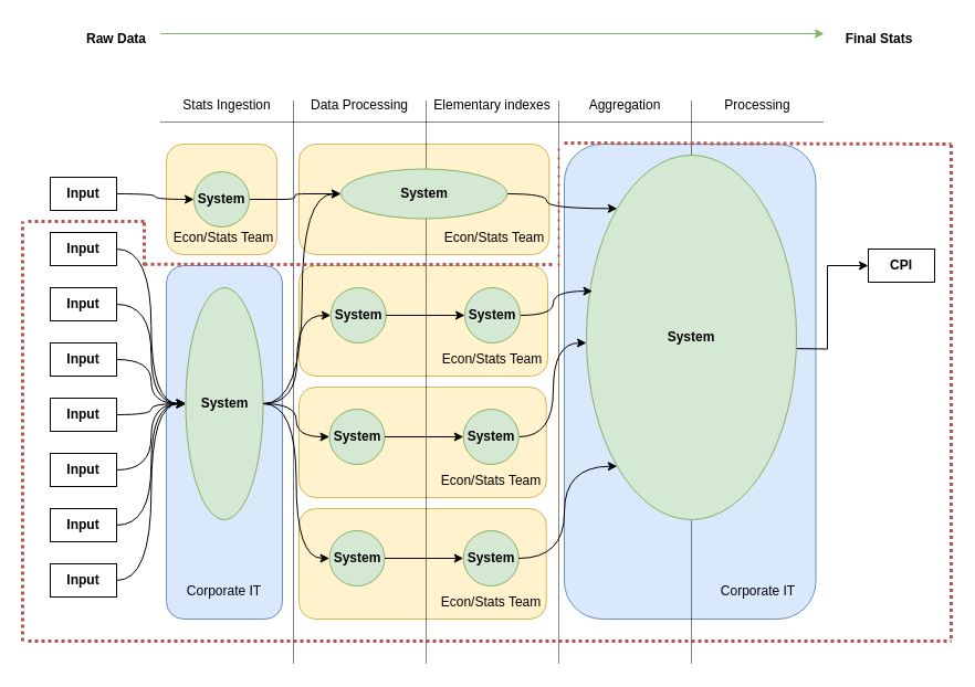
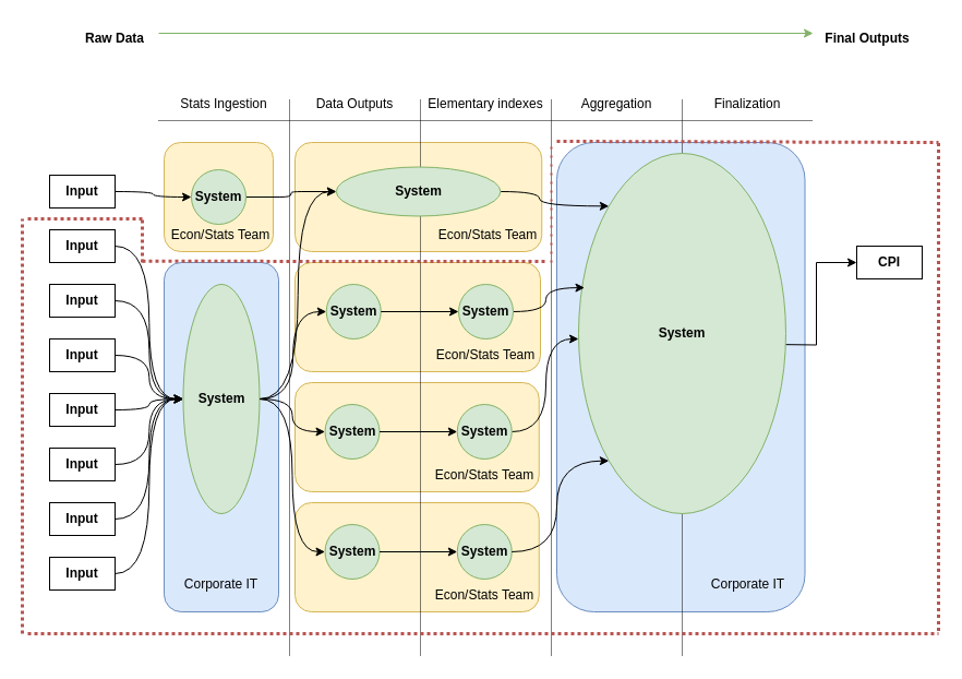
  <mxCell id="0" />
  <mxCell id="1" parent="0" />
  <mxCell id="2" value="" style="rounded=1;whiteSpace=wrap;html=1;fillColor=#dae8fc;strokeColor=#6c8ebf;" parent="1" vertex="1"><mxGeometry x="510" y="130" width="227.5" height="430" as="geometry" /></mxCell>
  <mxCell id="3" value="" style="rounded=1;whiteSpace=wrap;html=1;fillColor=#fff2cc;strokeColor=#d6b656;" parent="1" vertex="1"><mxGeometry x="270" y="130" width="226.25" height="100" as="geometry" /></mxCell>
  <mxCell id="4" value="" style="rounded=1;whiteSpace=wrap;html=1;fillColor=#fff2cc;strokeColor=#d6b656;" parent="1" vertex="1"><mxGeometry x="270" y="240" width="225" height="100" as="geometry" /></mxCell>
  <mxCell id="5" value="" style="rounded=1;whiteSpace=wrap;html=1;fillColor=#fff2cc;strokeColor=#d6b656;" parent="1" vertex="1"><mxGeometry x="270" y="460" width="223.75" height="100" as="geometry" /></mxCell>
  <mxCell id="6" value="" style="rounded=1;whiteSpace=wrap;html=1;fillColor=#fff2cc;strokeColor=#d6b656;" parent="1" vertex="1"><mxGeometry x="270" y="350" width="223.75" height="100" as="geometry" /></mxCell>
  <mxCell id="7" value="" style="rounded=1;whiteSpace=wrap;html=1;fillColor=#dae8fc;strokeColor=#6c8ebf;" parent="1" vertex="1"><mxGeometry x="150" y="240" width="105" height="320" as="geometry" /></mxCell>
  <mxCell id="8" value="" style="endArrow=none;html=1;rounded=0;strokeWidth=1;dashed=1;dashPattern=1 1;" parent="1" edge="1"><mxGeometry width="50" height="50" relative="1" as="geometry"><mxPoint x="145" y="110" as="sourcePoint" /><mxPoint x="745" y="110" as="targetPoint" /></mxGeometry></mxCell>
  <mxCell id="9" value="" style="endArrow=none;html=1;rounded=0;dashed=1;dashPattern=1 1;" parent="1" edge="1"><mxGeometry width="50" height="50" relative="1" as="geometry"><mxPoint x="265" y="600" as="sourcePoint" /><mxPoint x="265" y="90" as="targetPoint" /></mxGeometry></mxCell>
  <mxCell id="10" value="" style="endArrow=none;html=1;rounded=0;dashed=1;dashPattern=1 1;" parent="1" edge="1"><mxGeometry width="50" height="50" relative="1" as="geometry"><mxPoint x="385" y="600" as="sourcePoint" /><mxPoint x="385" y="90" as="targetPoint" /></mxGeometry></mxCell>
  <mxCell id="11" value="" style="endArrow=none;html=1;rounded=0;dashed=1;dashPattern=1 1;" parent="1" edge="1"><mxGeometry width="50" height="50" relative="1" as="geometry"><mxPoint x="505" y="600" as="sourcePoint" /><mxPoint x="505" y="90" as="targetPoint" /></mxGeometry></mxCell>
  <mxCell id="12" value="" style="endArrow=classic;html=1;rounded=0;fillColor=#d5e8d4;strokeColor=#82b366;" parent="1" edge="1"><mxGeometry width="50" height="50" relative="1" as="geometry"><mxPoint x="145" y="30" as="sourcePoint" /><mxPoint x="745" y="30" as="targetPoint" /></mxGeometry></mxCell>
  <mxCell id="13" value="&lt;b&gt;Raw Data&lt;/b&gt;" style="text;html=1;align=center;verticalAlign=middle;whiteSpace=wrap;rounded=0;" parent="1" vertex="1"><mxGeometry x="75" y="20" width="60" height="30" as="geometry" /></mxCell>
- <mxCell id="14" value="&lt;b&gt;Final Stats&lt;/b&gt;" style="text;html=1;align=center;verticalAlign=middle;whiteSpace=wrap;rounded=0;" parent="1" vertex="1"><mxGeometry x="755" y="20" width="80" height="30" as="geometry" /></mxCell>
+ <mxCell id="14" value="&lt;b&gt;Final Outputs&lt;/b&gt;" style="text;html=1;align=center;verticalAlign=middle;whiteSpace=wrap;rounded=0;" parent="1" vertex="1"><mxGeometry x="755" y="20" width="80" height="30" as="geometry" /></mxCell>
  <mxCell id="15" value="Stats Ingestion" style="text;html=1;align=center;verticalAlign=middle;whiteSpace=wrap;rounded=0;" parent="1" vertex="1"><mxGeometry x="145" y="80" width="120" height="30" as="geometry" /></mxCell>
- <mxCell id="16" value="Data Processing" style="text;html=1;align=center;verticalAlign=middle;whiteSpace=wrap;rounded=0;" parent="1" vertex="1"><mxGeometry x="265" y="80" width="120" height="30" as="geometry" /></mxCell>
+ <mxCell id="16" value="Data Outputs" style="text;html=1;align=center;verticalAlign=middle;whiteSpace=wrap;rounded=0;" parent="1" vertex="1"><mxGeometry x="265" y="80" width="120" height="30" as="geometry" /></mxCell>
  <mxCell id="17" value="Elementary indexes" style="text;html=1;align=center;verticalAlign=middle;whiteSpace=wrap;rounded=0;" parent="1" vertex="1"><mxGeometry x="385" y="75" width="120" height="40" as="geometry" /></mxCell>
  <mxCell id="18" value="" style="endArrow=none;html=1;rounded=0;dashed=1;dashPattern=1 1;" parent="1" edge="1"><mxGeometry width="50" height="50" relative="1" as="geometry"><mxPoint x="625" y="600" as="sourcePoint" /><mxPoint x="625" y="90" as="targetPoint" /></mxGeometry></mxCell>
  <mxCell id="19" value="Aggregation" style="text;html=1;align=center;verticalAlign=middle;whiteSpace=wrap;rounded=0;" parent="1" vertex="1"><mxGeometry x="505" y="80" width="120" height="30" as="geometry" /></mxCell>
- <mxCell id="20" value="Processing" style="text;html=1;align=center;verticalAlign=middle;whiteSpace=wrap;rounded=0;" parent="1" vertex="1"><mxGeometry x="625" y="80" width="120" height="30" as="geometry" /></mxCell>
+ <mxCell id="20" value="Finalization" style="text;html=1;align=center;verticalAlign=middle;whiteSpace=wrap;rounded=0;" parent="1" vertex="1"><mxGeometry x="625" y="80" width="120" height="30" as="geometry" /></mxCell>
  <mxCell id="21" style="edgeStyle=orthogonalEdgeStyle;rounded=0;orthogonalLoop=1;jettySize=auto;html=1;entryX=0;entryY=0.5;entryDx=0;entryDy=0;" parent="1" target="22" edge="1"><mxGeometry relative="1" as="geometry"><mxPoint x="710" y="315" as="sourcePoint" /></mxGeometry></mxCell>
  <mxCell id="22" value="&lt;b&gt;CPI&lt;/b&gt;" style="text;html=1;align=center;verticalAlign=middle;whiteSpace=wrap;rounded=0;strokeColor=default;" parent="1" vertex="1"><mxGeometry x="785" y="225" width="60" height="30" as="geometry" /></mxCell>
  <mxCell id="23" value="Corporate IT" style="text;html=1;align=center;verticalAlign=middle;whiteSpace=wrap;rounded=0;" parent="1" vertex="1"><mxGeometry x="160" y="520" width="85" height="30" as="geometry" /></mxCell>
  <mxCell id="24" value="&lt;b&gt;System&lt;/b&gt;" style="ellipse;whiteSpace=wrap;html=1;fillColor=#d5e8d4;strokeColor=#82b366;" parent="1" vertex="1"><mxGeometry x="530" y="140" width="190" height="330" as="geometry" /></mxCell>
  <mxCell id="25" value="Corporate IT" style="text;html=1;align=center;verticalAlign=middle;whiteSpace=wrap;rounded=0;" parent="1" vertex="1"><mxGeometry x="642.5" y="520" width="85" height="30" as="geometry" /></mxCell>
  <mxCell id="26" value="&lt;b&gt;System&lt;/b&gt;" style="ellipse;whiteSpace=wrap;html=1;aspect=fixed;fillColor=#d5e8d4;strokeColor=#82b366;" parent="1" vertex="1"><mxGeometry x="298.75" y="260" width="50" height="50" as="geometry" /></mxCell>
  <mxCell id="27" value="&lt;b&gt;System&lt;/b&gt;" style="ellipse;whiteSpace=wrap;html=1;aspect=fixed;fillColor=#d5e8d4;strokeColor=#82b366;" parent="1" vertex="1"><mxGeometry x="297.5" y="480" width="50" height="50" as="geometry" /></mxCell>
  <mxCell id="28" value="&lt;b&gt;System&lt;/b&gt;" style="ellipse;whiteSpace=wrap;html=1;aspect=fixed;fillColor=#d5e8d4;strokeColor=#82b366;" parent="1" vertex="1"><mxGeometry x="297.5" y="370" width="50" height="50" as="geometry" /></mxCell>
  <mxCell id="29" value="Econ/Stats Team" style="text;html=1;align=center;verticalAlign=middle;whiteSpace=wrap;rounded=0;" parent="1" vertex="1"><mxGeometry x="397.5" y="200" width="97.5" height="30" as="geometry" /></mxCell>
  <mxCell id="30" style="edgeStyle=orthogonalEdgeStyle;rounded=0;orthogonalLoop=1;jettySize=auto;html=1;exitX=1;exitY=0.5;exitDx=0;exitDy=0;entryX=0;entryY=0;entryDx=0;entryDy=0;curved=1;" parent="1" source="63" target="24" edge="1"><mxGeometry relative="1" as="geometry"><mxPoint x="471.25" y="175" as="sourcePoint" /></mxGeometry></mxCell>
  <mxCell id="31" value="Econ/Stats Team" style="text;html=1;align=center;verticalAlign=middle;whiteSpace=wrap;rounded=0;" parent="1" vertex="1"><mxGeometry x="396.25" y="310" width="97.5" height="30" as="geometry" /></mxCell>
  <mxCell id="32" style="edgeStyle=orthogonalEdgeStyle;rounded=0;orthogonalLoop=1;jettySize=auto;html=1;exitX=1;exitY=0.5;exitDx=0;exitDy=0;entryX=0.029;entryY=0.373;entryDx=0;entryDy=0;entryPerimeter=0;curved=1;" parent="1" source="33" target="24" edge="1"><mxGeometry relative="1" as="geometry"><mxPoint x="530" y="300" as="targetPoint" /></mxGeometry></mxCell>
  <mxCell id="33" value="&lt;b&gt;System&lt;/b&gt;" style="ellipse;whiteSpace=wrap;html=1;aspect=fixed;fillColor=#d5e8d4;strokeColor=#82b366;" parent="1" vertex="1"><mxGeometry x="420" y="260" width="50" height="50" as="geometry" /></mxCell>
  <mxCell id="34" value="Econ/Stats Team" style="text;html=1;align=center;verticalAlign=middle;whiteSpace=wrap;rounded=0;" parent="1" vertex="1"><mxGeometry x="395" y="530" width="97.5" height="30" as="geometry" /></mxCell>
  <mxCell id="35" value="&lt;b&gt;System&lt;/b&gt;" style="ellipse;whiteSpace=wrap;html=1;aspect=fixed;fillColor=#d5e8d4;strokeColor=#82b366;" parent="1" vertex="1"><mxGeometry x="418.75" y="480" width="50" height="50" as="geometry" /></mxCell>
  <mxCell id="36" value="Econ/Stats Team" style="text;html=1;align=center;verticalAlign=middle;whiteSpace=wrap;rounded=0;" parent="1" vertex="1"><mxGeometry x="395" y="420" width="97.5" height="30" as="geometry" /></mxCell>
  <mxCell id="37" style="edgeStyle=orthogonalEdgeStyle;rounded=0;orthogonalLoop=1;jettySize=auto;html=1;exitX=1;exitY=0.5;exitDx=0;exitDy=0;curved=1;" parent="1" source="38" edge="1"><mxGeometry relative="1" as="geometry"><mxPoint x="530" y="310" as="targetPoint" /><Array as="points"><mxPoint x="500" y="395" /><mxPoint x="500" y="310" /></Array></mxGeometry></mxCell>
  <mxCell id="38" value="&lt;b&gt;System&lt;/b&gt;" style="ellipse;whiteSpace=wrap;html=1;aspect=fixed;fillColor=#d5e8d4;strokeColor=#82b366;" parent="1" vertex="1"><mxGeometry x="418.75" y="370" width="50" height="50" as="geometry" /></mxCell>
  <mxCell id="39" value="&lt;b&gt;Input&lt;/b&gt;" style="text;html=1;align=center;verticalAlign=middle;whiteSpace=wrap;rounded=0;strokeColor=default;" parent="1" vertex="1"><mxGeometry x="45" y="160" width="60" height="30" as="geometry" /></mxCell>
  <mxCell id="40" style="edgeStyle=orthogonalEdgeStyle;rounded=0;orthogonalLoop=1;jettySize=auto;html=1;entryX=0;entryY=0.5;entryDx=0;entryDy=0;curved=1;" parent="1" source="41" target="54" edge="1"><mxGeometry relative="1" as="geometry" /></mxCell>
  <mxCell id="41" value="&lt;b&gt;Input&lt;/b&gt;" style="text;html=1;align=center;verticalAlign=middle;whiteSpace=wrap;rounded=0;strokeColor=default;" parent="1" vertex="1"><mxGeometry x="45" y="210" width="60" height="30" as="geometry" /></mxCell>
  <mxCell id="42" style="edgeStyle=orthogonalEdgeStyle;rounded=0;orthogonalLoop=1;jettySize=auto;html=1;entryX=0;entryY=0.5;entryDx=0;entryDy=0;curved=1;" parent="1" source="43" target="54" edge="1"><mxGeometry relative="1" as="geometry" /></mxCell>
  <mxCell id="43" value="&lt;b&gt;Input&lt;/b&gt;" style="text;html=1;align=center;verticalAlign=middle;whiteSpace=wrap;rounded=0;strokeColor=default;" parent="1" vertex="1"><mxGeometry x="45" y="260" width="60" height="30" as="geometry" /></mxCell>
  <mxCell id="44" style="edgeStyle=orthogonalEdgeStyle;rounded=0;orthogonalLoop=1;jettySize=auto;html=1;entryX=0;entryY=0.5;entryDx=0;entryDy=0;curved=1;" parent="1" source="45" target="54" edge="1"><mxGeometry relative="1" as="geometry" /></mxCell>
  <mxCell id="45" value="&lt;b&gt;Input&lt;/b&gt;" style="text;html=1;align=center;verticalAlign=middle;whiteSpace=wrap;rounded=0;strokeColor=default;" parent="1" vertex="1"><mxGeometry x="45" y="310" width="60" height="30" as="geometry" /></mxCell>
  <mxCell id="46" style="edgeStyle=orthogonalEdgeStyle;rounded=0;orthogonalLoop=1;jettySize=auto;html=1;entryX=0;entryY=0.5;entryDx=0;entryDy=0;curved=1;" parent="1" source="47" target="54" edge="1"><mxGeometry relative="1" as="geometry" /></mxCell>
  <mxCell id="47" value="&lt;b&gt;Input&lt;/b&gt;" style="text;html=1;align=center;verticalAlign=middle;whiteSpace=wrap;rounded=0;strokeColor=default;" parent="1" vertex="1"><mxGeometry x="45" y="360" width="60" height="30" as="geometry" /></mxCell>
  <mxCell id="48" style="edgeStyle=orthogonalEdgeStyle;rounded=0;orthogonalLoop=1;jettySize=auto;html=1;entryX=0;entryY=0.5;entryDx=0;entryDy=0;curved=1;" parent="1" source="49" target="54" edge="1"><mxGeometry relative="1" as="geometry" /></mxCell>
  <mxCell id="49" value="&lt;b&gt;Input&lt;/b&gt;" style="text;html=1;align=center;verticalAlign=middle;whiteSpace=wrap;rounded=0;strokeColor=default;" parent="1" vertex="1"><mxGeometry x="45" y="410" width="60" height="30" as="geometry" /></mxCell>
  <mxCell id="50" style="edgeStyle=orthogonalEdgeStyle;rounded=0;orthogonalLoop=1;jettySize=auto;html=1;curved=1;" parent="1" source="51" target="54" edge="1"><mxGeometry relative="1" as="geometry" /></mxCell>
  <mxCell id="51" value="&lt;b&gt;Input&lt;/b&gt;" style="text;html=1;align=center;verticalAlign=middle;whiteSpace=wrap;rounded=0;strokeColor=default;" parent="1" vertex="1"><mxGeometry x="45" y="460" width="60" height="30" as="geometry" /></mxCell>
  <mxCell id="52" style="edgeStyle=orthogonalEdgeStyle;rounded=0;orthogonalLoop=1;jettySize=auto;html=1;entryX=0;entryY=0.5;entryDx=0;entryDy=0;curved=1;" parent="1" source="53" target="54" edge="1"><mxGeometry relative="1" as="geometry" /></mxCell>
  <mxCell id="53" value="&lt;b&gt;Input&lt;/b&gt;" style="text;html=1;align=center;verticalAlign=middle;whiteSpace=wrap;rounded=0;strokeColor=default;" parent="1" vertex="1"><mxGeometry x="45" y="510" width="60" height="30" as="geometry" /></mxCell>
  <mxCell id="54" value="&lt;b&gt;System&lt;/b&gt;" style="ellipse;whiteSpace=wrap;html=1;fillColor=#d5e8d4;strokeColor=#82b366;" parent="1" vertex="1"><mxGeometry x="167.5" y="260" width="70" height="210" as="geometry" /></mxCell>
  <mxCell id="55" style="edgeStyle=orthogonalEdgeStyle;rounded=0;orthogonalLoop=1;jettySize=auto;html=1;exitX=1;exitY=0.5;exitDx=0;exitDy=0;entryX=0;entryY=0.5;entryDx=0;entryDy=0;" parent="1" source="26" target="33" edge="1"><mxGeometry relative="1" as="geometry" /></mxCell>
  <mxCell id="56" style="edgeStyle=orthogonalEdgeStyle;rounded=0;orthogonalLoop=1;jettySize=auto;html=1;entryX=0;entryY=0.5;entryDx=0;entryDy=0;curved=1;" parent="1" source="54" target="26" edge="1"><mxGeometry relative="1" as="geometry" /></mxCell>
  <mxCell id="57" style="edgeStyle=orthogonalEdgeStyle;rounded=0;orthogonalLoop=1;jettySize=auto;html=1;entryX=0;entryY=0.5;entryDx=0;entryDy=0;curved=1;" parent="1" source="54" target="28" edge="1"><mxGeometry relative="1" as="geometry" /></mxCell>
  <mxCell id="58" style="edgeStyle=orthogonalEdgeStyle;rounded=0;orthogonalLoop=1;jettySize=auto;html=1;entryX=0;entryY=0.5;entryDx=0;entryDy=0;curved=1;" parent="1" source="54" target="27" edge="1"><mxGeometry relative="1" as="geometry" /></mxCell>
  <mxCell id="59" style="edgeStyle=orthogonalEdgeStyle;rounded=0;orthogonalLoop=1;jettySize=auto;html=1;exitX=1;exitY=0.5;exitDx=0;exitDy=0;entryX=0;entryY=0.5;entryDx=0;entryDy=0;curved=1;" parent="1" source="54" target="63" edge="1"><mxGeometry relative="1" as="geometry"><mxPoint x="302.35" y="174.7" as="targetPoint" /></mxGeometry></mxCell>
  <mxCell id="60" style="edgeStyle=orthogonalEdgeStyle;rounded=0;orthogonalLoop=1;jettySize=auto;html=1;exitX=1;exitY=0.5;exitDx=0;exitDy=0;entryX=0;entryY=0.5;entryDx=0;entryDy=0;" parent="1" source="27" target="35" edge="1"><mxGeometry relative="1" as="geometry" /></mxCell>
  <mxCell id="61" style="edgeStyle=orthogonalEdgeStyle;rounded=0;orthogonalLoop=1;jettySize=auto;html=1;exitX=1;exitY=0.5;exitDx=0;exitDy=0;entryX=0;entryY=0.5;entryDx=0;entryDy=0;" parent="1" source="28" target="38" edge="1"><mxGeometry relative="1" as="geometry" /></mxCell>
  <mxCell id="62" style="edgeStyle=orthogonalEdgeStyle;rounded=0;orthogonalLoop=1;jettySize=auto;html=1;exitX=1;exitY=0.5;exitDx=0;exitDy=0;entryX=0;entryY=1;entryDx=0;entryDy=0;curved=1;" parent="1" source="35" target="24" edge="1"><mxGeometry relative="1" as="geometry"><Array as="points"><mxPoint x="510" y="505" /><mxPoint x="510" y="422" /></Array></mxGeometry></mxCell>
  <mxCell id="63" value="&lt;b&gt;System&lt;/b&gt;" style="ellipse;whiteSpace=wrap;html=1;fillColor=#d5e8d4;strokeColor=#82b366;" parent="1" vertex="1"><mxGeometry x="307.81" y="152.5" width="150.62" height="45" as="geometry" /></mxCell>
  <mxCell id="64" value="" style="rounded=1;whiteSpace=wrap;html=1;fillColor=#fff2cc;strokeColor=#d6b656;" parent="1" vertex="1"><mxGeometry x="150" y="130" width="100" height="100" as="geometry" /></mxCell>
  <mxCell id="65" value="" style="edgeStyle=orthogonalEdgeStyle;rounded=0;orthogonalLoop=1;jettySize=auto;html=1;curved=1;entryX=0;entryY=0.5;entryDx=0;entryDy=0;" parent="1" source="39" target="67" edge="1"><mxGeometry relative="1" as="geometry"><mxPoint x="105" y="175" as="sourcePoint" /><mxPoint x="203" y="260" as="targetPoint" /></mxGeometry></mxCell>
  <mxCell id="66" value="" style="edgeStyle=orthogonalEdgeStyle;rounded=1;orthogonalLoop=1;jettySize=auto;html=1;exitX=1;exitY=0.5;exitDx=0;exitDy=0;curved=0;" parent="1" source="67" target="63" edge="1"><mxGeometry relative="1" as="geometry" /></mxCell>
  <mxCell id="67" value="&lt;b&gt;System&lt;/b&gt;" style="ellipse;whiteSpace=wrap;html=1;aspect=fixed;fillColor=#d5e8d4;strokeColor=#82b366;" parent="1" vertex="1"><mxGeometry x="175" y="155" width="50" height="50" as="geometry" /></mxCell>
  <mxCell id="68" value="Econ/Stats Team" style="text;html=1;align=center;verticalAlign=middle;whiteSpace=wrap;rounded=0;" parent="1" vertex="1"><mxGeometry x="152.5" y="200" width="97.5" height="30" as="geometry" /></mxCell>
  <mxCell id="69" value="" style="endArrow=none;dashed=1;html=1;dashPattern=1 1;strokeWidth=3;rounded=0;fillColor=#f8cecc;strokeColor=#B85450;" edge="1" parent="1"><mxGeometry width="50" height="50" relative="1" as="geometry"><mxPoint x="25" y="200" as="sourcePoint" /><mxPoint x="130" y="200" as="targetPoint" /></mxGeometry></mxCell>
  <mxCell id="70" value="" style="endArrow=none;dashed=1;html=1;dashPattern=1 1;strokeWidth=3;rounded=0;fillColor=#f8cecc;strokeColor=#B85450;" edge="1" parent="1"><mxGeometry width="50" height="50" relative="1" as="geometry"><mxPoint x="25" y="580" as="sourcePoint" /><mxPoint x="860" y="580" as="targetPoint" /></mxGeometry></mxCell>
  <mxCell id="71" value="" style="endArrow=none;dashed=1;html=1;dashPattern=1 1;strokeWidth=3;rounded=0;fillColor=#f8cecc;strokeColor=#B85450;" edge="1" parent="1"><mxGeometry width="50" height="50" relative="1" as="geometry"><mxPoint y="580" as="sourcePoint" x="20" /><mxPoint y="200" as="targetPoint" x="20" /></mxGeometry></mxCell>
  <mxCell id="72" value="" style="endArrow=none;dashed=1;html=1;dashPattern=1 1;strokeWidth=3;rounded=0;fillColor=#f8cecc;strokeColor=#B85450;" edge="1" parent="1"><mxGeometry width="50" height="50" relative="1" as="geometry"><mxPoint x="860" y="577.5" as="sourcePoint" /><mxPoint x="860" y="130" as="targetPoint" /></mxGeometry></mxCell>
  <mxCell id="73" value="" style="endArrow=none;dashed=1;html=1;dashPattern=1 1;strokeWidth=3;rounded=0;fillColor=#f8cecc;strokeColor=#B85450;" edge="1" parent="1"><mxGeometry width="50" height="50" relative="1" as="geometry"><mxPoint x="510" y="129" as="sourcePoint" /><mxPoint x="860" y="130" as="targetPoint" /></mxGeometry></mxCell>
  <mxCell id="74" value="" style="endArrow=none;dashed=1;html=1;dashPattern=1 3;strokeWidth=2;rounded=0;fillColor=#f8cecc;strokeColor=#b85450;" edge="1" parent="1"><mxGeometry width="50" height="50" relative="1" as="geometry"><mxPoint x="505" y="240" as="sourcePoint" /><mxPoint x="505" y="130" as="targetPoint" /></mxGeometry></mxCell>
  <mxCell id="75" value="" style="endArrow=none;dashed=1;html=1;dashPattern=1 1;strokeWidth=3;rounded=0;fillColor=#f8cecc;strokeColor=#B85450;" edge="1" parent="1"><mxGeometry width="50" height="50" relative="1" as="geometry"><mxPoint x="130" y="238.82" as="sourcePoint" /><mxPoint x="500" y="239" as="targetPoint" /></mxGeometry></mxCell>
  <mxCell id="76" value="" style="endArrow=none;dashed=1;html=1;dashPattern=1 1;strokeWidth=3;rounded=0;fillColor=#f8cecc;strokeColor=#B85450;" edge="1" parent="1"><mxGeometry width="50" height="50" relative="1" as="geometry"><mxPoint x="130" y="240" as="sourcePoint" /><mxPoint x="130" y="200" as="targetPoint" /></mxGeometry></mxCell>
